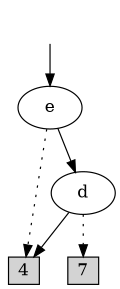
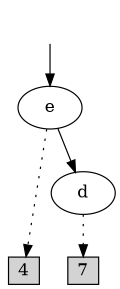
  digraph {
    edge [style=dotted]
    init__ [height=0 style=invis width=0]
    n2 [label=e]
    n3 [height=0.3 label=4 shape=box style=filled width=0.3]
    n4 [label=d]
    n5 [height=0.3 label=7 shape=box style=filled width=0.3]
    init__ -> n2 [style=""]
    n2 -> n3
    n2 -> n4 [style=filled]
-   n4 -> n3 [style=filled]
    n4 -> n5
  }
